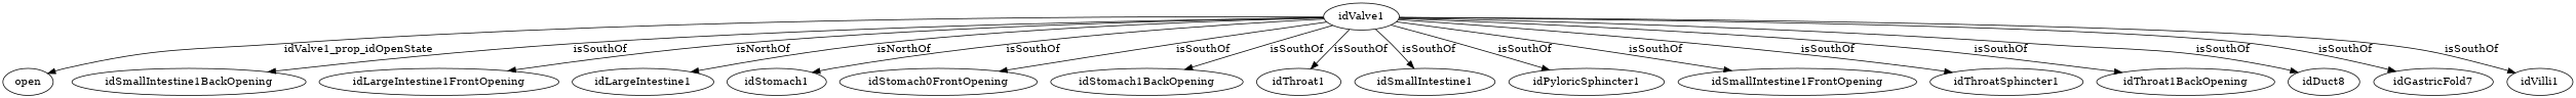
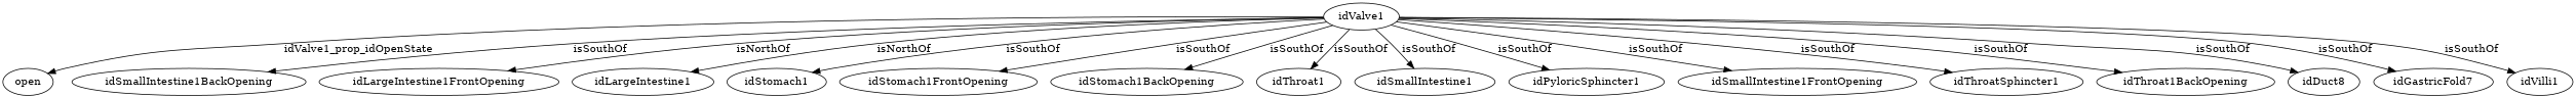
  strict digraph {
    node [node_type=entity_node]
    edge [edge_type=relationship]
    open [node_type=property_node]
    idValve1
    idSmallIntestine1BackOpening
    idLargeIntestine1FrontOpening
    idLargeIntestine1
    idStomach1
-   idStomach1FrontOpening [label=idStomach0FrontOpening]
+   idStomach1FrontOpening
    idStomach1BackOpening
    idThroat1
    idSmallIntestine1
    idPyloricSphincter1
    idSmallIntestine1FrontOpening
    idThroatSphincter1
    idThroat1BackOpening
    n15 [label=idDuct8]
    n16 [label=idGastricFold7]
    idVilli1
    idValve1 -> open [edge_type=property label=idValve1_prop_idOpenState]
    idValve1 -> idSmallIntestine1BackOpening [label=isSouthOf]
    idValve1 -> idLargeIntestine1FrontOpening [label=isNorthOf]
    idValve1 -> idLargeIntestine1 [label=isNorthOf]
    idValve1 -> idStomach1 [label=isSouthOf]
    idValve1 -> idStomach1FrontOpening [label=isSouthOf]
    idValve1 -> idStomach1BackOpening [label=isSouthOf]
    idValve1 -> idThroat1 [label=isSouthOf]
    idValve1 -> idSmallIntestine1 [label=isSouthOf]
    idValve1 -> idPyloricSphincter1 [label=isSouthOf]
    idValve1 -> idSmallIntestine1FrontOpening [label=isSouthOf]
    idValve1 -> idThroatSphincter1 [label=isSouthOf]
    idValve1 -> idThroat1BackOpening [label=isSouthOf]
    idValve1 -> n15 [label=isSouthOf]
    idValve1 -> n16 [label=isSouthOf]
    idValve1 -> idVilli1 [label=isSouthOf]
  }
